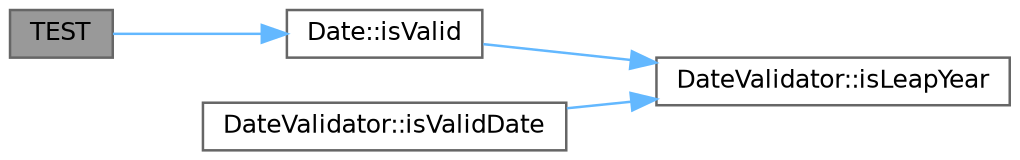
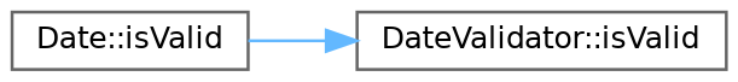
  digraph {
    rankdir=LR
    node [color=grey40 fillcolor=white fontname=Helvetica fontsize=10 shape=box style=filled]
    edge [color=steelblue1 fontname=Helvetica fontsize=10 labelfontname=Helvetica labelfontsize=10 style=solid]
-   n1 [color=gray40 fillcolor=grey60 fontcolor=black height=0.2 label=TEST width=0.4]
    n2 [height=0.2 label="Date::isValid" width=0.4]
-   n3 [height=0.2 label="DateValidator::isLeapYear" width=0.4]
-   n4 [height=0.2 label="DateValidator::isValidDate" width=0.4]
-   n1 -> n2
+   n3 [height=0.2 label="DateValidator::isValid" width=0.4]
    n2 -> n3
-   n4 -> n3
  }
